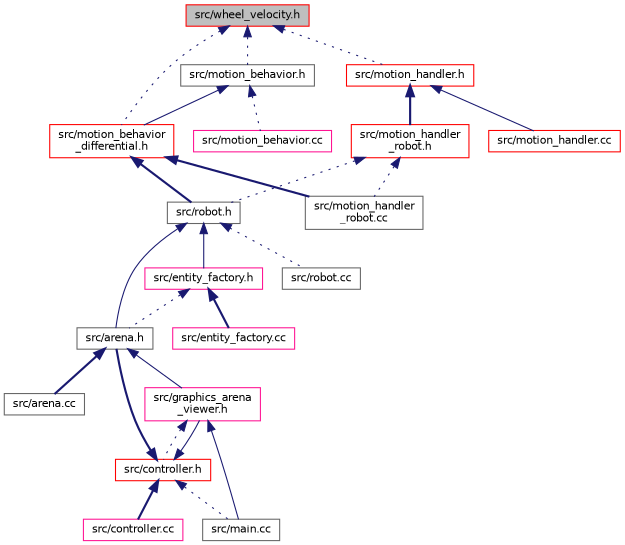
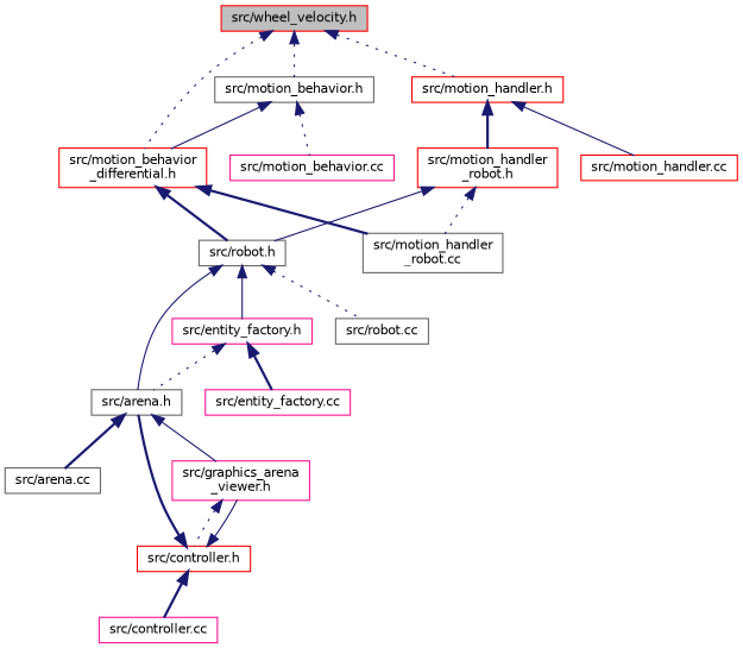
  digraph {
    node [color=gray40 fillcolor=white fontname=Helvetica fontsize=10 shape=record style=filled]
    edge [color=midnightblue dir=back fontname=Helvetica fontsize=10 labelfontname=Helvetica labelfontsize=10 style=dotted]
    n1 [color=red fillcolor=grey75 fontcolor=black height=0.2 label="src/wheel_velocity.h" width=0.4]
    n2 [color=red height=0.2 label="src/motion_handler.h" width=0.4]
    n3 [color=red height=0.2 label="src/motion_behavior\l_differential.h" width=0.4]
    n4 [height=0.2 label="src/motion_behavior.h" width=0.4]
    n5 [color=red height=0.2 label="src/motion_handler\l_robot.h" width=0.4]
    n6 [color=red height=0.2 label="src/motion_handler.cc" width=0.4]
    n7 [height=0.2 label="src/robot.h" width=0.4]
    n8 [height=0.2 label="src/motion_handler\l_robot.cc" width=0.4]
    n9 [color=deeppink height=0.2 label="src/motion_behavior.cc" width=0.4]
    n10 [color=deeppink height=0.2 label="src/entity_factory.h" width=0.4]
    n11 [height=0.2 label="src/arena.h" width=0.4]
    n12 [height=0.2 label="src/robot.cc" width=0.4]
    n13 [color=deeppink height=0.2 label="src/entity_factory.cc" width=0.4]
    n14 [height=0.2 label="src/arena.cc" width=0.4]
    n15 [color=deeppink height=0.2 label="src/graphics_arena\l_viewer.h" width=0.4]
    n16 [color=red height=0.2 label="src/controller.h" width=0.4]
    n17 [color=deeppink height=0.2 label="src/controller.cc" width=0.4]
-   n18 [height=0.2 label="src/main.cc" width=0.4]
    n1 -> n2
    n1 -> n3
    n1 -> n4
    n2 -> n5 [style=bold]
    n2 -> n6 [style=solid]
    n3 -> n7 [style=bold]
    n3 -> n8 [style=bold]
    n4 -> n3 [style=solid]
    n4 -> n9
-   n5 -> n7
+   n5 -> n7 [style=solid]
    n5 -> n8
    n7 -> n10 [style=solid]
    n7 -> n11 [style=solid]
    n7 -> n12
    n10 -> n11
    n10 -> n13 [style=bold]
    n11 -> n14 [style=bold]
    n11 -> n15 [style=solid]
    n15 -> n16
-   n15 -> n18 [style=solid]
    n16 -> n11 [style=bold]
    n16 -> n15 [style=solid]
    n16 -> n17 [style=bold]
-   n16 -> n18
  }
